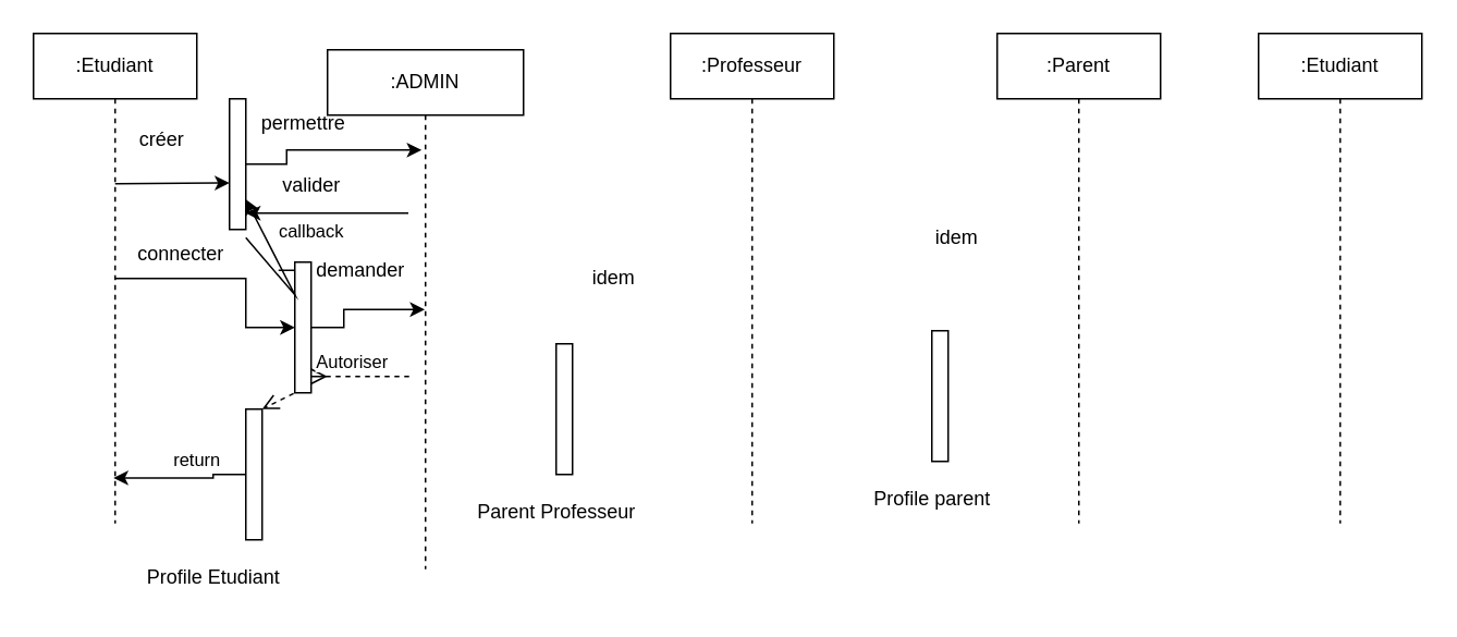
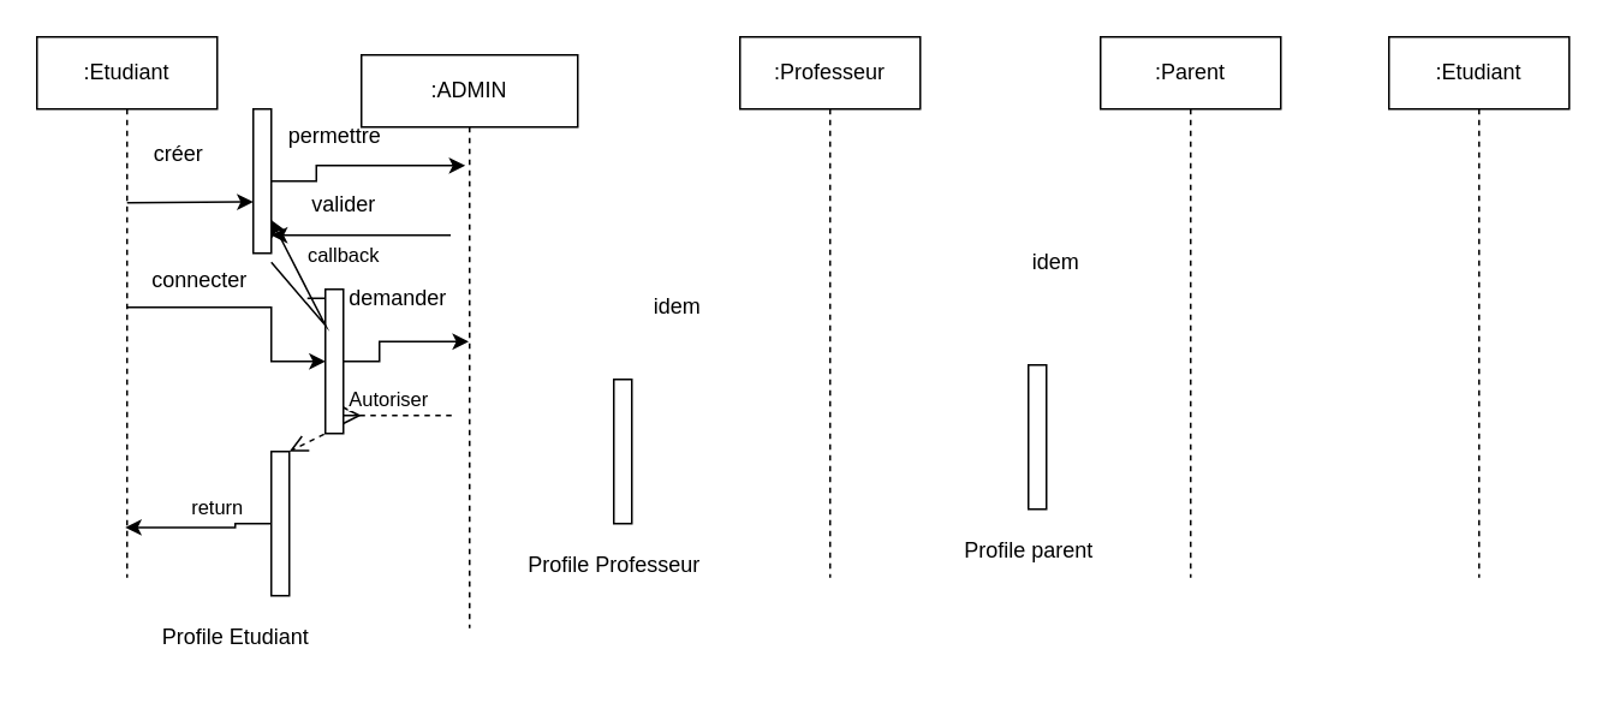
  <mxCell id="0" />
  <mxCell id="1" parent="0" />
  <mxCell id="2" value=":ADMIN" style="shape=umlLifeline;perimeter=lifelinePerimeter;whiteSpace=wrap;html=1;container=1;dropTarget=0;collapsible=0;recursiveResize=0;outlineConnect=0;portConstraint=eastwest;newEdgeStyle={&quot;curved&quot;:0,&quot;rounded&quot;:0};" vertex="1" parent="1"><mxGeometry x="200" y="30" width="120" height="318" as="geometry" /></mxCell>
  <mxCell id="3" style="edgeStyle=orthogonalEdgeStyle;rounded=0;orthogonalLoop=1;jettySize=auto;html=1;curved=0;" edge="1" parent="1" source="4" target="11"><mxGeometry relative="1" as="geometry" /></mxCell>
  <mxCell id="4" value=":Etudiant" style="shape=umlLifeline;perimeter=lifelinePerimeter;whiteSpace=wrap;html=1;container=1;dropTarget=0;collapsible=0;recursiveResize=0;outlineConnect=0;portConstraint=eastwest;newEdgeStyle={&quot;curved&quot;:0,&quot;rounded&quot;:0};" vertex="1" parent="1"><mxGeometry x="20" y="20" width="100" height="300" as="geometry" /></mxCell>
  <mxCell id="5" value="callback" style="html=1;verticalAlign=bottom;endArrow=block;curved=0;rounded=0;entryX=1;entryY=0;entryDx=0;entryDy=5;" edge="1" target="11" parent="4"><mxGeometry x="1" y="15" relative="1" as="geometry"><mxPoint x="150" y="145" as="sourcePoint" /><mxPoint as="offset" /></mxGeometry></mxCell>
  <mxCell id="6" value="return" style="html=1;verticalAlign=bottom;endArrow=open;dashed=1;endSize=8;curved=0;rounded=0;exitX=1;exitY=1;exitDx=0;exitDy=-5;" edge="1" source="11" parent="4"><mxGeometry x="1" y="57" relative="1" as="geometry"><mxPoint x="140" y="230" as="targetPoint" /><mxPoint x="-65" y="-11" as="offset" /></mxGeometry></mxCell>
  <mxCell id="7" value=":Professeur" style="shape=umlLifeline;perimeter=lifelinePerimeter;whiteSpace=wrap;html=1;container=1;dropTarget=0;collapsible=0;recursiveResize=0;outlineConnect=0;portConstraint=eastwest;newEdgeStyle={&quot;curved&quot;:0,&quot;rounded&quot;:0};" vertex="1" parent="1"><mxGeometry x="410" y="20" width="100" height="300" as="geometry" /></mxCell>
  <mxCell id="8" value=":Etudiant" style="shape=umlLifeline;perimeter=lifelinePerimeter;whiteSpace=wrap;html=1;container=1;dropTarget=0;collapsible=0;recursiveResize=0;outlineConnect=0;portConstraint=eastwest;newEdgeStyle={&quot;curved&quot;:0,&quot;rounded&quot;:0};" vertex="1" parent="1"><mxGeometry x="770" y="20" width="100" height="300" as="geometry" /></mxCell>
  <mxCell id="9" value=":Parent" style="shape=umlLifeline;perimeter=lifelinePerimeter;whiteSpace=wrap;html=1;container=1;dropTarget=0;collapsible=0;recursiveResize=0;outlineConnect=0;portConstraint=eastwest;newEdgeStyle={&quot;curved&quot;:0,&quot;rounded&quot;:0};" vertex="1" parent="1"><mxGeometry x="610" y="20" width="100" height="300" as="geometry" /></mxCell>
  <mxCell id="10" style="edgeStyle=orthogonalEdgeStyle;rounded=0;orthogonalLoop=1;jettySize=auto;html=1;curved=0;" edge="1" parent="1" source="11" target="2"><mxGeometry relative="1" as="geometry" /></mxCell>
  <mxCell id="11" value="" style="html=1;points=[[0,0,0,0,5],[0,1,0,0,-5],[1,0,0,0,5],[1,1,0,0,-5]];perimeter=orthogonalPerimeter;outlineConnect=0;targetShapes=umlLifeline;portConstraint=eastwest;newEdgeStyle={&quot;curved&quot;:0,&quot;rounded&quot;:0};" vertex="1" parent="1"><mxGeometry x="180" y="160" width="10" height="80" as="geometry" /></mxCell>
  <mxCell id="12" value="connecter" style="text;html=1;align=center;verticalAlign=middle;resizable=0;points=[];autosize=1;strokeColor=none;fillColor=none;" vertex="1" parent="1"><mxGeometry x="70" y="140" width="80" height="30" as="geometry" /></mxCell>
  <mxCell id="13" value="demander" style="text;html=1;align=center;verticalAlign=middle;resizable=0;points=[];autosize=1;strokeColor=none;fillColor=none;" vertex="1" parent="1"><mxGeometry x="180" y="150" width="80" height="30" as="geometry" /></mxCell>
  <mxCell id="14" value="Autoriser" style="html=1;verticalAlign=bottom;endArrow=open;dashed=1;endSize=8;curved=0;rounded=0;" edge="1" parent="1"><mxGeometry relative="1" as="geometry"><mxPoint x="250" y="230" as="sourcePoint" /><mxPoint x="200" y="230" as="targetPoint" /><Array as="points"><mxPoint x="190" y="230" /></Array></mxGeometry></mxCell>
  <mxCell id="15" value="" style="html=1;points=[[0,0,0,0,5],[0,1,0,0,-5],[1,0,0,0,5],[1,1,0,0,-5]];perimeter=orthogonalPerimeter;outlineConnect=0;targetShapes=umlLifeline;portConstraint=eastwest;newEdgeStyle={&quot;curved&quot;:0,&quot;rounded&quot;:0};" vertex="1" parent="1"><mxGeometry x="150" y="250" width="10" height="80" as="geometry" /></mxCell>
  <mxCell id="16" value="Profile Etudiant" style="text;html=1;align=center;verticalAlign=middle;resizable=0;points=[];autosize=1;strokeColor=none;fillColor=none;" vertex="1" parent="1"><mxGeometry x="80" y="338" width="100" height="30" as="geometry" /></mxCell>
  <mxCell id="17" style="edgeStyle=orthogonalEdgeStyle;rounded=0;orthogonalLoop=1;jettySize=auto;html=1;curved=0;entryX=0.49;entryY=0.907;entryDx=0;entryDy=0;entryPerimeter=0;" edge="1" parent="1" source="15" target="4"><mxGeometry relative="1" as="geometry" /></mxCell>
  <mxCell id="18" value="" style="html=1;points=[[0,0,0,0,5],[0,1,0,0,-5],[1,0,0,0,5],[1,1,0,0,-5]];perimeter=orthogonalPerimeter;outlineConnect=0;targetShapes=umlLifeline;portConstraint=eastwest;newEdgeStyle={&quot;curved&quot;:0,&quot;rounded&quot;:0};" vertex="1" parent="1"><mxGeometry x="140" y="60" width="10" height="80" as="geometry" /></mxCell>
  <mxCell id="19" value="" style="edgeStyle=none;orthogonalLoop=1;jettySize=auto;html=1;rounded=0;" edge="1" parent="1"><mxGeometry width="100" relative="1" as="geometry"><mxPoint x="70" y="112" as="sourcePoint" /><mxPoint x="140" y="111.5" as="targetPoint" /><Array as="points" /></mxGeometry></mxCell>
  <mxCell id="20" value="créer&amp;nbsp;" style="text;html=1;align=center;verticalAlign=middle;resizable=0;points=[];autosize=1;strokeColor=none;fillColor=none;" vertex="1" parent="1"><mxGeometry x="75" y="70" width="50" height="30" as="geometry" /></mxCell>
  <mxCell id="21" style="edgeStyle=orthogonalEdgeStyle;rounded=0;orthogonalLoop=1;jettySize=auto;html=1;curved=0;entryX=0.48;entryY=0.193;entryDx=0;entryDy=0;entryPerimeter=0;" edge="1" parent="1" source="18" target="2"><mxGeometry relative="1" as="geometry" /></mxCell>
  <mxCell id="22" value="permettre" style="text;html=1;align=center;verticalAlign=middle;resizable=0;points=[];autosize=1;strokeColor=none;fillColor=none;" vertex="1" parent="1"><mxGeometry x="150" y="60" width="70" height="30" as="geometry" /></mxCell>
  <mxCell id="23" value="" style="edgeStyle=none;orthogonalLoop=1;jettySize=auto;html=1;rounded=0;" edge="1" parent="1"><mxGeometry width="100" relative="1" as="geometry"><mxPoint x="249.5" y="130" as="sourcePoint" /><mxPoint x="150" y="130" as="targetPoint" /><Array as="points"><mxPoint x="200" y="130" /></Array></mxGeometry></mxCell>
  <mxCell id="24" value="valider" style="text;html=1;align=center;verticalAlign=middle;resizable=0;points=[];autosize=1;strokeColor=none;fillColor=none;" vertex="1" parent="1"><mxGeometry x="160" y="98" width="60" height="30" as="geometry" /></mxCell>
  <mxCell id="25" value="" style="edgeStyle=none;orthogonalLoop=1;jettySize=auto;html=1;rounded=0;exitX=1;exitY=0.167;exitDx=0;exitDy=0;exitPerimeter=0;" edge="1" parent="1" source="12"><mxGeometry width="100" relative="1" as="geometry"><mxPoint x="80" y="122" as="sourcePoint" /><mxPoint x="150" y="121.5" as="targetPoint" /><Array as="points"><mxPoint x="180" y="180" /></Array></mxGeometry></mxCell>
  <mxCell id="26" value="idem" style="text;html=1;align=center;verticalAlign=middle;resizable=0;points=[];autosize=1;strokeColor=none;fillColor=none;" vertex="1" parent="1"><mxGeometry x="350" y="155" width="50" height="30" as="geometry" /></mxCell>
  <mxCell id="27" value="&lt;span style=&quot;color: rgba(0, 0, 0, 0); font-family: monospace; font-size: 0px; text-align: start;&quot;&gt;%3CmxGraphModel%3E%3Croot%3E%3CmxCell%20id%3D%220%22%2F%3E%3CmxCell%20id%3D%221%22%20parent%3D%220%22%2F%3E%3CmxCell%20id%3D%222%22%20value%3D%22%22%20style%3D%22edgeStyle%3Dnone%3BorthogonalLoop%3D1%3BjettySize%3Dauto%3Bhtml%3D1%3Brounded%3D0%3B%22%20edge%3D%221%22%20parent%3D%221%22%3E%3CmxGeometry%20width%3D%22100%22%20relative%3D%221%22%20as%3D%22geometry%22%3E%3CmxPoint%20x%3D%2220%22%20y%3D%22142%22%20as%3D%22sourcePoint%22%2F%3E%3CmxPoint%20x%3D%2290%22%20y%3D%22141.5%22%20as%3D%22targetPoint%22%2F%3E%3CArray%20as%3D%22points%22%2F%3E%3C%2FmxGeometry%3E%3C%2FmxCell%3E%3C%2Froot%3E%3C%2FmxGraphModel%3E&lt;/span&gt;" style="text;html=1;align=center;verticalAlign=middle;resizable=0;points=[];autosize=1;strokeColor=none;fillColor=none;" vertex="1" parent="1"><mxGeometry x="550" y="140" width="20" height="30" as="geometry" /></mxCell>
  <mxCell id="28" value="idem" style="text;html=1;align=center;verticalAlign=middle;resizable=0;points=[];autosize=1;strokeColor=none;fillColor=none;" vertex="1" parent="1"><mxGeometry x="560" y="130" width="50" height="30" as="geometry" /></mxCell>
  <mxCell id="29" value="" style="html=1;points=[[0,0,0,0,5],[0,1,0,0,-5],[1,0,0,0,5],[1,1,0,0,-5]];perimeter=orthogonalPerimeter;outlineConnect=0;targetShapes=umlLifeline;portConstraint=eastwest;newEdgeStyle={&quot;curved&quot;:0,&quot;rounded&quot;:0};" vertex="1" parent="1"><mxGeometry x="340" y="210" width="10" height="80" as="geometry" /></mxCell>
- <mxCell id="30" value="Parent Professeur" style="text;html=1;align=center;verticalAlign=middle;resizable=0;points=[];autosize=1;strokeColor=none;fillColor=none;" vertex="1" parent="1"><mxGeometry x="280" y="298" width="120" height="30" as="geometry" /></mxCell>
+ <mxCell id="30" value="Profile Professeur" style="text;html=1;align=center;verticalAlign=middle;resizable=0;points=[];autosize=1;strokeColor=none;fillColor=none;" vertex="1" parent="1"><mxGeometry x="280" y="298" width="120" height="30" as="geometry" /></mxCell>
  <mxCell id="31" value="" style="html=1;points=[[0,0,0,0,5],[0,1,0,0,-5],[1,0,0,0,5],[1,1,0,0,-5]];perimeter=orthogonalPerimeter;outlineConnect=0;targetShapes=umlLifeline;portConstraint=eastwest;newEdgeStyle={&quot;curved&quot;:0,&quot;rounded&quot;:0};" vertex="1" parent="1"><mxGeometry x="570" y="202" width="10" height="80" as="geometry" /></mxCell>
  <mxCell id="32" value="Profile parent" style="text;html=1;align=center;verticalAlign=middle;resizable=0;points=[];autosize=1;strokeColor=none;fillColor=none;" vertex="1" parent="1"><mxGeometry x="525" y="290" width="90" height="30" as="geometry" /></mxCell>
